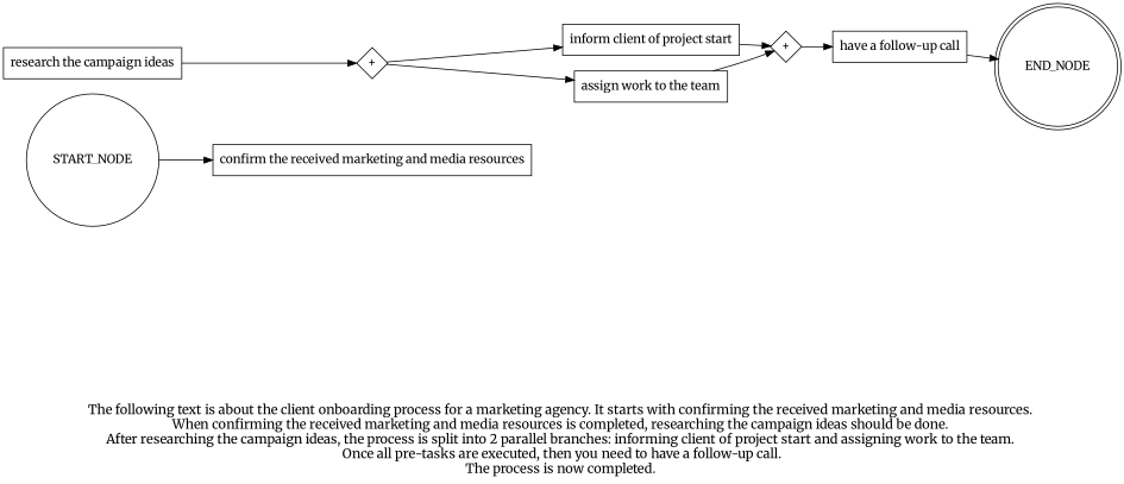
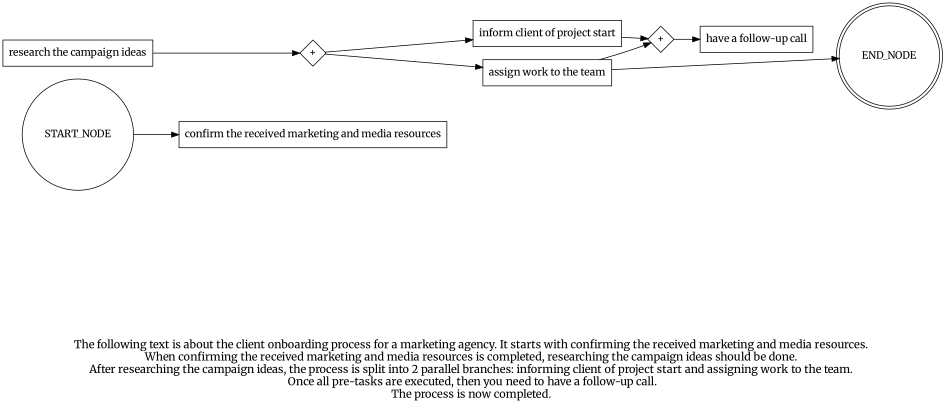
  digraph {
    fontname=Merriweather
    fontsize=15
    label="\n\n\nThe following text is about the client onboarding process for a marketing agency. It starts with confirming the received marketing and media resources. \nWhen confirming the received marketing and media resources is completed, researching the campaign ideas should be done. \nAfter researching the campaign ideas, the process is split into 2 parallel branches: informing client of project start and assigning work to the team. \nOnce all pre-tasks are executed, then you need to have a follow-up call.\nThe process is now completed. \n"
    rankdir=LR
    node [fontname=Merriweather shape=box]
    edge [fontname=Merriweather]
    "confirm the received marketing and media resources"
    "research the campaign ideas"
    n3 [fixedsize=true label="+" shape=diamond width=0.5]
    "inform client of project start"
    "assign work to the team"
    n6 [fixedsize=true label="+" shape=diamond width=0.5]
    "have a follow-up call"
    END_NODE [shape=doublecircle width=0.2]
    START_NODE [shape=circle width=0.3]
    subgraph sub_1 {
      "confirm the received marketing and media resources"
      "research the campaign ideas"
      n3
      "inform client of project start"
      "assign work to the team"
      n6
      "have a follow-up call"
    }
    "research the campaign ideas" -> n3
    n3 -> "inform client of project start"
    n3 -> "assign work to the team"
    "inform client of project start" -> n6
    "assign work to the team" -> n6
    n6 -> "have a follow-up call"
-   "have a follow-up call" -> END_NODE
+   "assign work to the team" -> END_NODE
    START_NODE -> "confirm the received marketing and media resources"
  }
